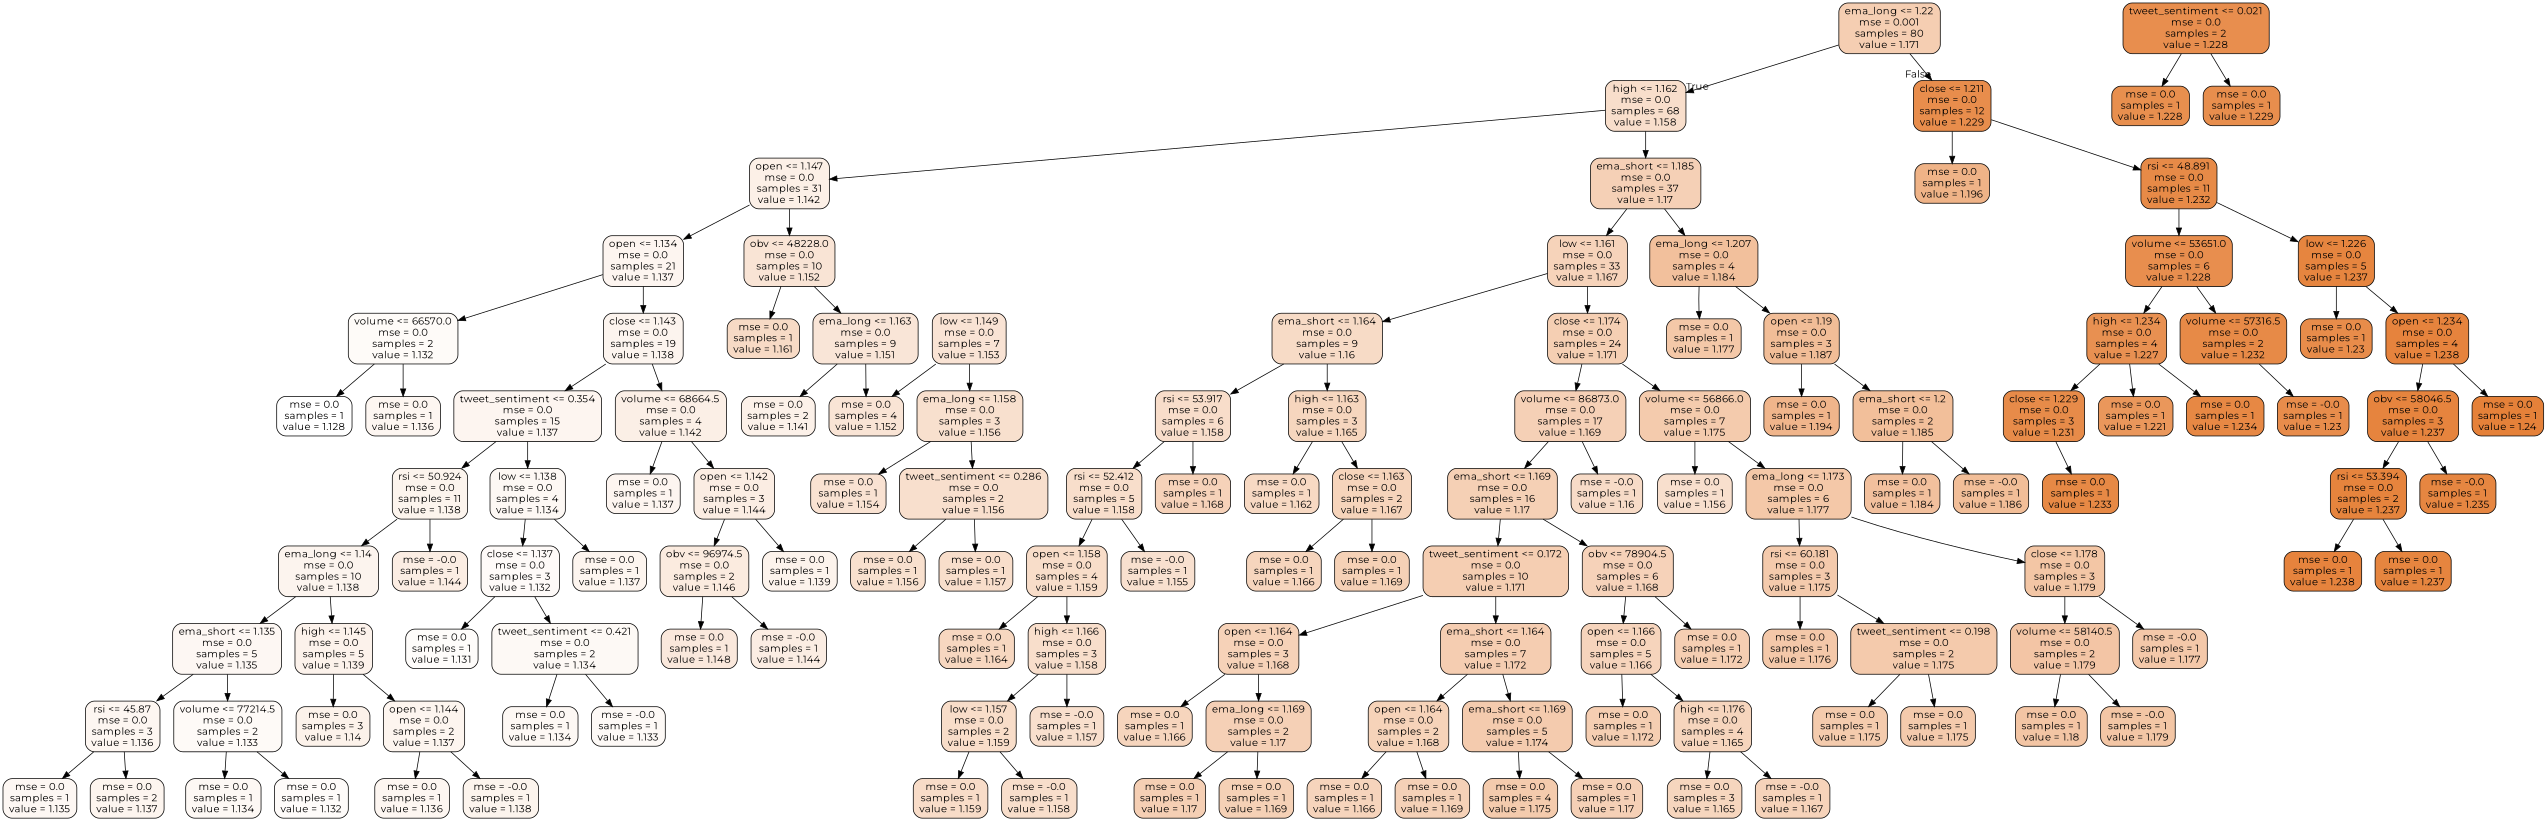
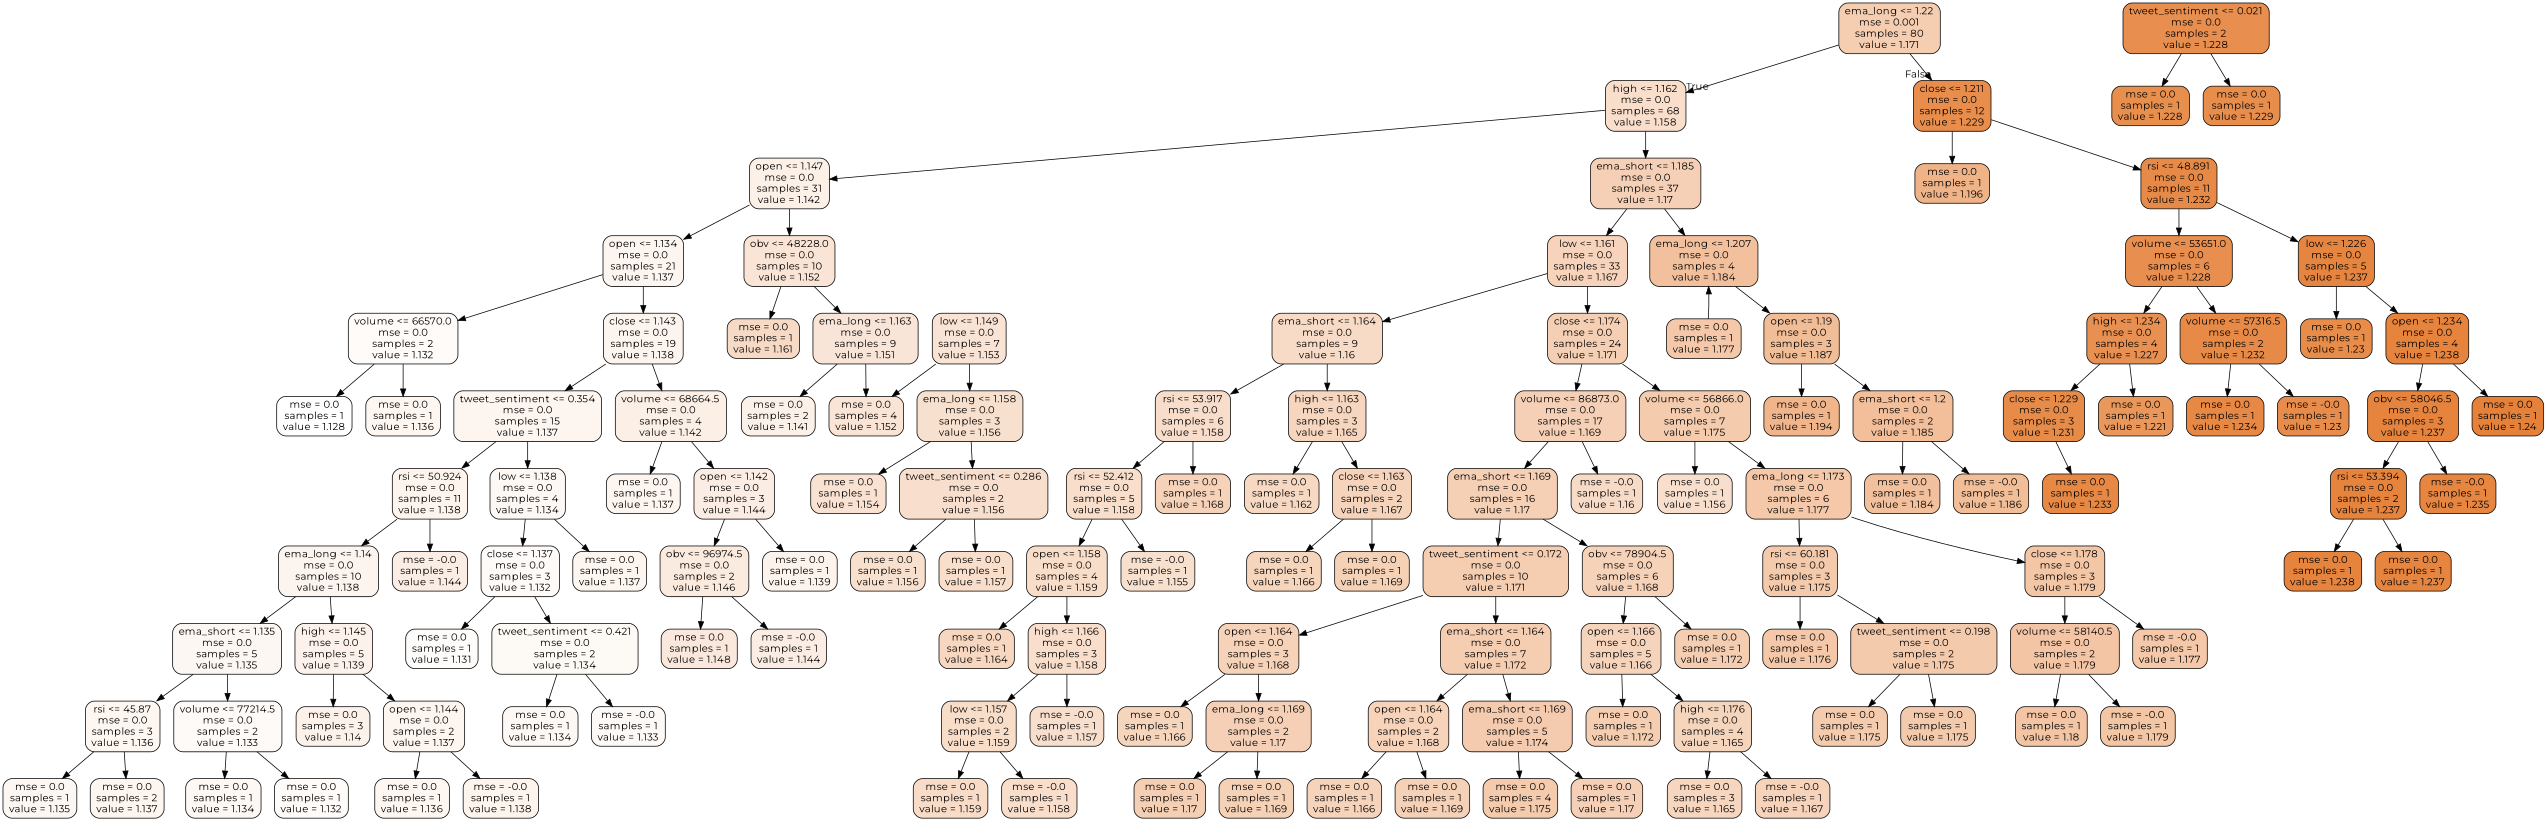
  digraph {
    fontname=Montserrat
    node [color=black fillcolor="#e581395e" fontname=Montserrat shape=box style="filled, rounded"]
    edge [fontname=Montserrat]
    n1 [fillcolor="#e5813962" label="ema_long <= 1.22\nmse = 0.001\nsamples = 80\nvalue = 1.171"]
    n2 [fillcolor="#e5813942" label="high <= 1.162\nmse = 0.0\nsamples = 68\nvalue = 1.158"]
    n3 [fillcolor="#e58139e6" label="close <= 1.211\nmse = 0.0\nsamples = 12\nvalue = 1.229"]
    n4 [fillcolor="#e581391e" label="open <= 1.147\nmse = 0.0\nsamples = 31\nvalue = 1.142"]
    n5 [label="ema_short <= 1.185\nmse = 0.0\nsamples = 37\nvalue = 1.17"]
    n6 [fillcolor="#e581399a" label="mse = 0.0\nsamples = 1\nvalue = 1.196"]
    n7 [fillcolor="#e58139ed" label="rsi <= 48.891\nmse = 0.0\nsamples = 11\nvalue = 1.232"]
    n8 [fillcolor="#e5813913" label="open <= 1.134\nmse = 0.0\nsamples = 21\nvalue = 1.137"]
    n9 [fillcolor="#e5813935" label="obv <= 48228.0\nmse = 0.0\nsamples = 10\nvalue = 1.152"]
    n10 [fillcolor="#e5813958" label="low <= 1.161\nmse = 0.0\nsamples = 33\nvalue = 1.167"]
    n11 [fillcolor="#e581397f" label="ema_long <= 1.207\nmse = 0.0\nsamples = 4\nvalue = 1.184"]
    n12 [fillcolor="#e5813908" label="volume <= 66570.0\nmse = 0.0\nsamples = 2\nvalue = 1.132"]
    n13 [fillcolor="#e5813915" label="close <= 1.143\nmse = 0.0\nsamples = 19\nvalue = 1.138"]
    n14 [fillcolor="#e581394a" label="mse = 0.0\nsamples = 1\nvalue = 1.161"]
    n15 [fillcolor="#e5813933" label="ema_long <= 1.163\nmse = 0.0\nsamples = 9\nvalue = 1.151"]
    n16 [fillcolor="#e5813900" label="mse = 0.0\nsamples = 1\nvalue = 1.128"]
    n17 [fillcolor="#e5813911" label="mse = 0.0\nsamples = 1\nvalue = 1.136"]
    n18 [fillcolor="#e5813913" label="tweet_sentiment <= 0.354\nmse = 0.0\nsamples = 15\nvalue = 1.137"]
    n19 [fillcolor="#e581391f" label="volume <= 68664.5\nmse = 0.0\nsamples = 4\nvalue = 1.142"]
    n20 [fillcolor="#e5813916" label="rsi <= 50.924\nmse = 0.0\nsamples = 11\nvalue = 1.138"]
    n21 [fillcolor="#e581390d" label="low <= 1.138\nmse = 0.0\nsamples = 4\nvalue = 1.134"]
    n22 [fillcolor="#e5813913" label="mse = 0.0\nsamples = 1\nvalue = 1.137"]
    n23 [fillcolor="#e5813923" label="open <= 1.142\nmse = 0.0\nsamples = 3\nvalue = 1.144"]
    n24 [fillcolor="#e5813915" label="ema_long <= 1.14\nmse = 0.0\nsamples = 10\nvalue = 1.138"]
    n25 [fillcolor="#e5813924" label="mse = -0.0\nsamples = 1\nvalue = 1.144"]
    n26 [fillcolor="#e5813909" label="close <= 1.137\nmse = 0.0\nsamples = 3\nvalue = 1.132"]
    n27 [fillcolor="#e5813914" label="mse = 0.0\nsamples = 1\nvalue = 1.137"]
    n28 [fillcolor="#e581390f" label="ema_short <= 1.135\nmse = 0.0\nsamples = 5\nvalue = 1.135"]
    n29 [fillcolor="#e5813919" label="high <= 1.145\nmse = 0.0\nsamples = 5\nvalue = 1.139"]
    n30 [fillcolor="#e5813912" label="rsi <= 45.87\nmse = 0.0\nsamples = 3\nvalue = 1.136"]
    n31 [fillcolor="#e581390a" label="volume <= 77214.5\nmse = 0.0\nsamples = 2\nvalue = 1.133"]
    n32 [fillcolor="#e581391a" label="mse = 0.0\nsamples = 3\nvalue = 1.14"]
    n33 [fillcolor="#e5813914" label="open <= 1.144\nmse = 0.0\nsamples = 2\nvalue = 1.137"]
    n34 [fillcolor="#e581390f" label="mse = 0.0\nsamples = 1\nvalue = 1.135"]
    n35 [fillcolor="#e5813914" label="mse = 0.0\nsamples = 2\nvalue = 1.137"]
    n36 [fillcolor="#e581390d" label="mse = 0.0\nsamples = 1\nvalue = 1.134"]
    n37 [fillcolor="#e5813907" label="mse = 0.0\nsamples = 1\nvalue = 1.132"]
    n38 [fillcolor="#e5813912" label="mse = 0.0\nsamples = 1\nvalue = 1.136"]
    n39 [fillcolor="#e5813916" label="mse = -0.0\nsamples = 1\nvalue = 1.138"]
    n40 [fillcolor="#e5813906" label="mse = 0.0\nsamples = 1\nvalue = 1.131"]
    n41 [fillcolor="#e581390c" label="tweet_sentiment <= 0.421\nmse = 0.0\nsamples = 2\nvalue = 1.134"]
    n42 [fillcolor="#e581390d" label="mse = 0.0\nsamples = 1\nvalue = 1.134"]
    n43 [fillcolor="#e581390b" label="mse = -0.0\nsamples = 1\nvalue = 1.133"]
    n44 [fillcolor="#e5813928" label="obv <= 96974.5\nmse = 0.0\nsamples = 2\nvalue = 1.146"]
    n45 [fillcolor="#e5813918" label="mse = 0.0\nsamples = 1\nvalue = 1.139"]
    n46 [fillcolor="#e581392d" label="mse = 0.0\nsamples = 1\nvalue = 1.148"]
    n47 [fillcolor="#e5813923" label="mse = -0.0\nsamples = 1\nvalue = 1.144"]
    n48 [fillcolor="#e581391c" label="mse = 0.0\nsamples = 2\nvalue = 1.141"]
    n49 [fillcolor="#e5813935" label="mse = 0.0\nsamples = 4\nvalue = 1.152"]
    n50 [fillcolor="#e5813937" label="low <= 1.149\nmse = 0.0\nsamples = 7\nvalue = 1.153"]
    n51 [fillcolor="#e581393e" label="ema_long <= 1.158\nmse = 0.0\nsamples = 3\nvalue = 1.156"]
    n52 [fillcolor="#e5813939" label="mse = 0.0\nsamples = 1\nvalue = 1.154"]
    n53 [fillcolor="#e5813940" label="tweet_sentiment <= 0.286\nmse = 0.0\nsamples = 2\nvalue = 1.156"]
    n54 [fillcolor="#e581393e" label="mse = 0.0\nsamples = 1\nvalue = 1.156"]
    n55 [fillcolor="#e5813942" label="mse = 0.0\nsamples = 1\nvalue = 1.157"]
    n56 [fillcolor="#e5813949" label="ema_short <= 1.164\nmse = 0.0\nsamples = 9\nvalue = 1.16"]
    n57 [fillcolor="#e5813961" label="close <= 1.174\nmse = 0.0\nsamples = 24\nvalue = 1.171"]
    n58 [fillcolor="#e581396f" label="mse = 0.0\nsamples = 1\nvalue = 1.177"]
    n59 [fillcolor="#e5813985" label="open <= 1.19\nmse = 0.0\nsamples = 3\nvalue = 1.187"]
    n60 [fillcolor="#e5813944" label="rsi <= 53.917\nmse = 0.0\nsamples = 6\nvalue = 1.158"]
    n61 [fillcolor="#e5813953" label="high <= 1.163\nmse = 0.0\nsamples = 3\nvalue = 1.165"]
    n62 [label="volume <= 86873.0\nmse = 0.0\nsamples = 17\nvalue = 1.169"]
    n63 [fillcolor="#e5813969" label="volume <= 56866.0\nmse = 0.0\nsamples = 7\nvalue = 1.175"]
    n64 [fillcolor="#e5813943" label="rsi <= 52.412\nmse = 0.0\nsamples = 5\nvalue = 1.158"]
    n65 [fillcolor="#e581395a" label="mse = 0.0\nsamples = 1\nvalue = 1.168"]
    n66 [fillcolor="#e581394d" label="mse = 0.0\nsamples = 1\nvalue = 1.162"]
    n67 [fillcolor="#e5813957" label="close <= 1.163\nmse = 0.0\nsamples = 2\nvalue = 1.167"]
    n68 [fillcolor="#e5813945" label="open <= 1.158\nmse = 0.0\nsamples = 4\nvalue = 1.159"]
    n69 [fillcolor="#e581393d" label="mse = -0.0\nsamples = 1\nvalue = 1.155"]
    n70 [fillcolor="#e5813951" label="mse = 0.0\nsamples = 1\nvalue = 1.164"]
    n71 [fillcolor="#e5813943" label="high <= 1.166\nmse = 0.0\nsamples = 3\nvalue = 1.158"]
    n72 [fillcolor="#e5813945" label="low <= 1.157\nmse = 0.0\nsamples = 2\nvalue = 1.159"]
    n73 [fillcolor="#e5813940" label="mse = -0.0\nsamples = 1\nvalue = 1.157"]
    n74 [fillcolor="#e5813946" label="mse = 0.0\nsamples = 1\nvalue = 1.159"]
    n75 [fillcolor="#e5813943" label="mse = -0.0\nsamples = 1\nvalue = 1.158"]
    n76 [fillcolor="#e5813955" label="mse = 0.0\nsamples = 1\nvalue = 1.166"]
    n77 [fillcolor="#e581395d" label="mse = 0.0\nsamples = 1\nvalue = 1.169"]
    n78 [fillcolor="#e581395f" label="ema_short <= 1.169\nmse = 0.0\nsamples = 16\nvalue = 1.17"]
    n79 [fillcolor="#e5813948" label="mse = -0.0\nsamples = 1\nvalue = 1.16"]
    n80 [fillcolor="#e5813940" label="mse = 0.0\nsamples = 1\nvalue = 1.156"]
    n81 [fillcolor="#e581396f" label="ema_long <= 1.173\nmse = 0.0\nsamples = 6\nvalue = 1.177"]
    n82 [fillcolor="#e5813962" label="tweet_sentiment <= 0.172\nmse = 0.0\nsamples = 10\nvalue = 1.171"]
    n83 [fillcolor="#e581395a" label="obv <= 78904.5\nmse = 0.0\nsamples = 6\nvalue = 1.168"]
    n84 [fillcolor="#e581395b" label="open <= 1.164\nmse = 0.0\nsamples = 3\nvalue = 1.168"]
    n85 [fillcolor="#e5813964" label="ema_short <= 1.164\nmse = 0.0\nsamples = 7\nvalue = 1.172"]
    n86 [fillcolor="#e5813956" label="open <= 1.166\nmse = 0.0\nsamples = 5\nvalue = 1.166"]
    n87 [fillcolor="#e5813963" label="mse = 0.0\nsamples = 1\nvalue = 1.172"]
    n88 [fillcolor="#e5813955" label="mse = 0.0\nsamples = 1\nvalue = 1.166"]
    n89 [label="ema_long <= 1.169\nmse = 0.0\nsamples = 2\nvalue = 1.17"]
    n90 [fillcolor="#e5813959" label="open <= 1.164\nmse = 0.0\nsamples = 2\nvalue = 1.168"]
    n91 [fillcolor="#e5813968" label="ema_short <= 1.169\nmse = 0.0\nsamples = 5\nvalue = 1.174"]
    n92 [fillcolor="#e5813960" label="mse = 0.0\nsamples = 1\nvalue = 1.17"]
    n93 [fillcolor="#e581395d" label="mse = 0.0\nsamples = 1\nvalue = 1.169"]
    n94 [fillcolor="#e5813956" label="mse = 0.0\nsamples = 1\nvalue = 1.166"]
    n95 [fillcolor="#e581395c" label="mse = 0.0\nsamples = 1\nvalue = 1.169"]
    n96 [fillcolor="#e5813969" label="mse = 0.0\nsamples = 4\nvalue = 1.175"]
    n97 [label="mse = 0.0\nsamples = 1\nvalue = 1.17"]
    n98 [fillcolor="#e5813962" label="mse = 0.0\nsamples = 1\nvalue = 1.172"]
    n99 [fillcolor="#e5813954" label="high <= 1.176\nmse = 0.0\nsamples = 4\nvalue = 1.165"]
    n100 [fillcolor="#e5813953" label="mse = 0.0\nsamples = 3\nvalue = 1.165"]
    n101 [fillcolor="#e5813958" label="mse = -0.0\nsamples = 1\nvalue = 1.167"]
    n102 [fillcolor="#e581396b" label="rsi <= 60.181\nmse = 0.0\nsamples = 3\nvalue = 1.175"]
    n103 [fillcolor="#e5813973" label="close <= 1.178\nmse = 0.0\nsamples = 3\nvalue = 1.179"]
    n104 [fillcolor="#e581396e" label="mse = 0.0\nsamples = 1\nvalue = 1.176"]
    n105 [fillcolor="#e581396a" label="tweet_sentiment <= 0.198\nmse = 0.0\nsamples = 2\nvalue = 1.175"]
    n106 [fillcolor="#e5813974" label="volume <= 58140.5\nmse = 0.0\nsamples = 2\nvalue = 1.179"]
    n107 [fillcolor="#e581396e" label="mse = -0.0\nsamples = 1\nvalue = 1.177"]
    n108 [fillcolor="#e5813969" label="mse = 0.0\nsamples = 1\nvalue = 1.175"]
    n109 [fillcolor="#e581396b" label="mse = 0.0\nsamples = 1\nvalue = 1.175"]
    n110 [fillcolor="#e5813975" label="mse = 0.0\nsamples = 1\nvalue = 1.18"]
    n111 [fillcolor="#e5813973" label="mse = -0.0\nsamples = 1\nvalue = 1.179"]
    n112 [fillcolor="#e5813995" label="mse = 0.0\nsamples = 1\nvalue = 1.194"]
    n113 [fillcolor="#e5813982" label="ema_short <= 1.2\nmse = 0.0\nsamples = 2\nvalue = 1.185"]
    n114 [fillcolor="#e581397e" label="mse = 0.0\nsamples = 1\nvalue = 1.184"]
    n115 [fillcolor="#e5813984" label="mse = -0.0\nsamples = 1\nvalue = 1.186"]
    n116 [fillcolor="#e58139e4" label="volume <= 53651.0\nmse = 0.0\nsamples = 6\nvalue = 1.228"]
    n117 [fillcolor="#e58139f7" label="low <= 1.226\nmse = 0.0\nsamples = 5\nvalue = 1.237"]
    n118 [fillcolor="#e58139e0" label="high <= 1.234\nmse = 0.0\nsamples = 4\nvalue = 1.227"]
    n119 [fillcolor="#e58139ec" label="volume <= 57316.5\nmse = 0.0\nsamples = 2\nvalue = 1.232"]
    n120 [fillcolor="#e58139e9" label="mse = 0.0\nsamples = 1\nvalue = 1.23"]
    n121 [fillcolor="#e58139fa" label="open <= 1.234\nmse = 0.0\nsamples = 4\nvalue = 1.238"]
    n122 [fillcolor="#e58139ea" label="close <= 1.229\nmse = 0.0\nsamples = 3\nvalue = 1.231"]
    n123 [fillcolor="#e58139d3" label="mse = 0.0\nsamples = 1\nvalue = 1.221"]
    n124 [fillcolor="#e58139f1" label="mse = 0.0\nsamples = 1\nvalue = 1.234"]
    n125 [fillcolor="#e58139e8" label="mse = -0.0\nsamples = 1\nvalue = 1.23"]
    n126 [fillcolor="#e58139ef" label="mse = 0.0\nsamples = 1\nvalue = 1.233"]
    n127 [fillcolor="#e58139e4" label="tweet_sentiment <= 0.021\nmse = 0.0\nsamples = 2\nvalue = 1.228"]
    n128 [fillcolor="#e58139e3" label="mse = 0.0\nsamples = 1\nvalue = 1.228"]
    n129 [fillcolor="#e58139e5" label="mse = 0.0\nsamples = 1\nvalue = 1.229"]
    n130 [fillcolor="#e58139f8" label="obv <= 58046.5\nmse = 0.0\nsamples = 3\nvalue = 1.237"]
    n131 [fillcolor="#e58139ff" label="mse = 0.0\nsamples = 1\nvalue = 1.24"]
    n132 [fillcolor="#e58139f9" label="rsi <= 53.394\nmse = 0.0\nsamples = 2\nvalue = 1.237"]
    n133 [fillcolor="#e58139f4" label="mse = -0.0\nsamples = 1\nvalue = 1.235"]
    n134 [fillcolor="#e58139fa" label="mse = 0.0\nsamples = 1\nvalue = 1.238"]
    n135 [fillcolor="#e58139f7" label="mse = 0.0\nsamples = 1\nvalue = 1.237"]
    n1 -> n2 [headlabel=True labelangle=45 labeldistance=2.5]
    n1 -> n3 [headlabel=False labelangle=-45 labeldistance=2.5]
    n2 -> n4
    n2 -> n5
    n3 -> n6
    n3 -> n7
    n4 -> n8
    n4 -> n9
    n5 -> n10
    n5 -> n11
    n7 -> n116
    n7 -> n117
    n8 -> n12
    n8 -> n13
    n9 -> n14
    n9 -> n15
    n10 -> n56
    n10 -> n57
-   n11 -> n58
+   n58 -> n11
    n11 -> n59
    n12 -> n16
    n12 -> n17
    n13 -> n18
    n13 -> n19
    n15 -> n48
    n15 -> n49
    n18 -> n20
    n18 -> n21
    n19 -> n22
    n19 -> n23
    n20 -> n24
    n20 -> n25
    n21 -> n26
    n21 -> n27
    n23 -> n44
    n23 -> n45
    n24 -> n28
    n24 -> n29
    n26 -> n40
    n26 -> n41
    n28 -> n30
    n28 -> n31
    n29 -> n32
    n29 -> n33
    n30 -> n34
    n30 -> n35
    n31 -> n36
    n31 -> n37
    n33 -> n38
    n33 -> n39
    n41 -> n42
    n41 -> n43
    n44 -> n46
    n44 -> n47
    n50 -> n49
    n50 -> n51
    n51 -> n52
    n51 -> n53
    n53 -> n54
    n53 -> n55
    n56 -> n60
    n56 -> n61
    n57 -> n62
    n57 -> n63
    n59 -> n112
    n59 -> n113
    n60 -> n64
    n60 -> n65
    n61 -> n66
    n61 -> n67
    n62 -> n78
    n62 -> n79
    n63 -> n80
    n63 -> n81
    n64 -> n68
    n64 -> n69
    n67 -> n76
    n67 -> n77
    n68 -> n70
    n68 -> n71
    n71 -> n72
    n71 -> n73
    n72 -> n74
    n72 -> n75
    n78 -> n82
    n78 -> n83
    n81 -> n102
    n81 -> n103
    n82 -> n84
    n82 -> n85
    n83 -> n86
    n83 -> n87
    n84 -> n88
    n84 -> n89
    n85 -> n90
    n85 -> n91
    n86 -> n98
    n86 -> n99
    n89 -> n92
    n89 -> n93
    n90 -> n94
    n90 -> n95
    n91 -> n96
    n91 -> n97
    n99 -> n100
    n99 -> n101
    n102 -> n104
    n102 -> n105
    n103 -> n106
    n103 -> n107
    n105 -> n108
    n105 -> n109
    n106 -> n110
    n106 -> n111
    n113 -> n114
    n113 -> n115
    n116 -> n118
    n116 -> n119
    n117 -> n120
    n117 -> n121
    n118 -> n122
    n118 -> n123
-   n118 -> n124
+   n119 -> n124
    n119 -> n125
    n121 -> n130
    n121 -> n131
    n122 -> n126
    n127 -> n128
    n127 -> n129
    n130 -> n132
    n130 -> n133
    n132 -> n134
    n132 -> n135
  }
